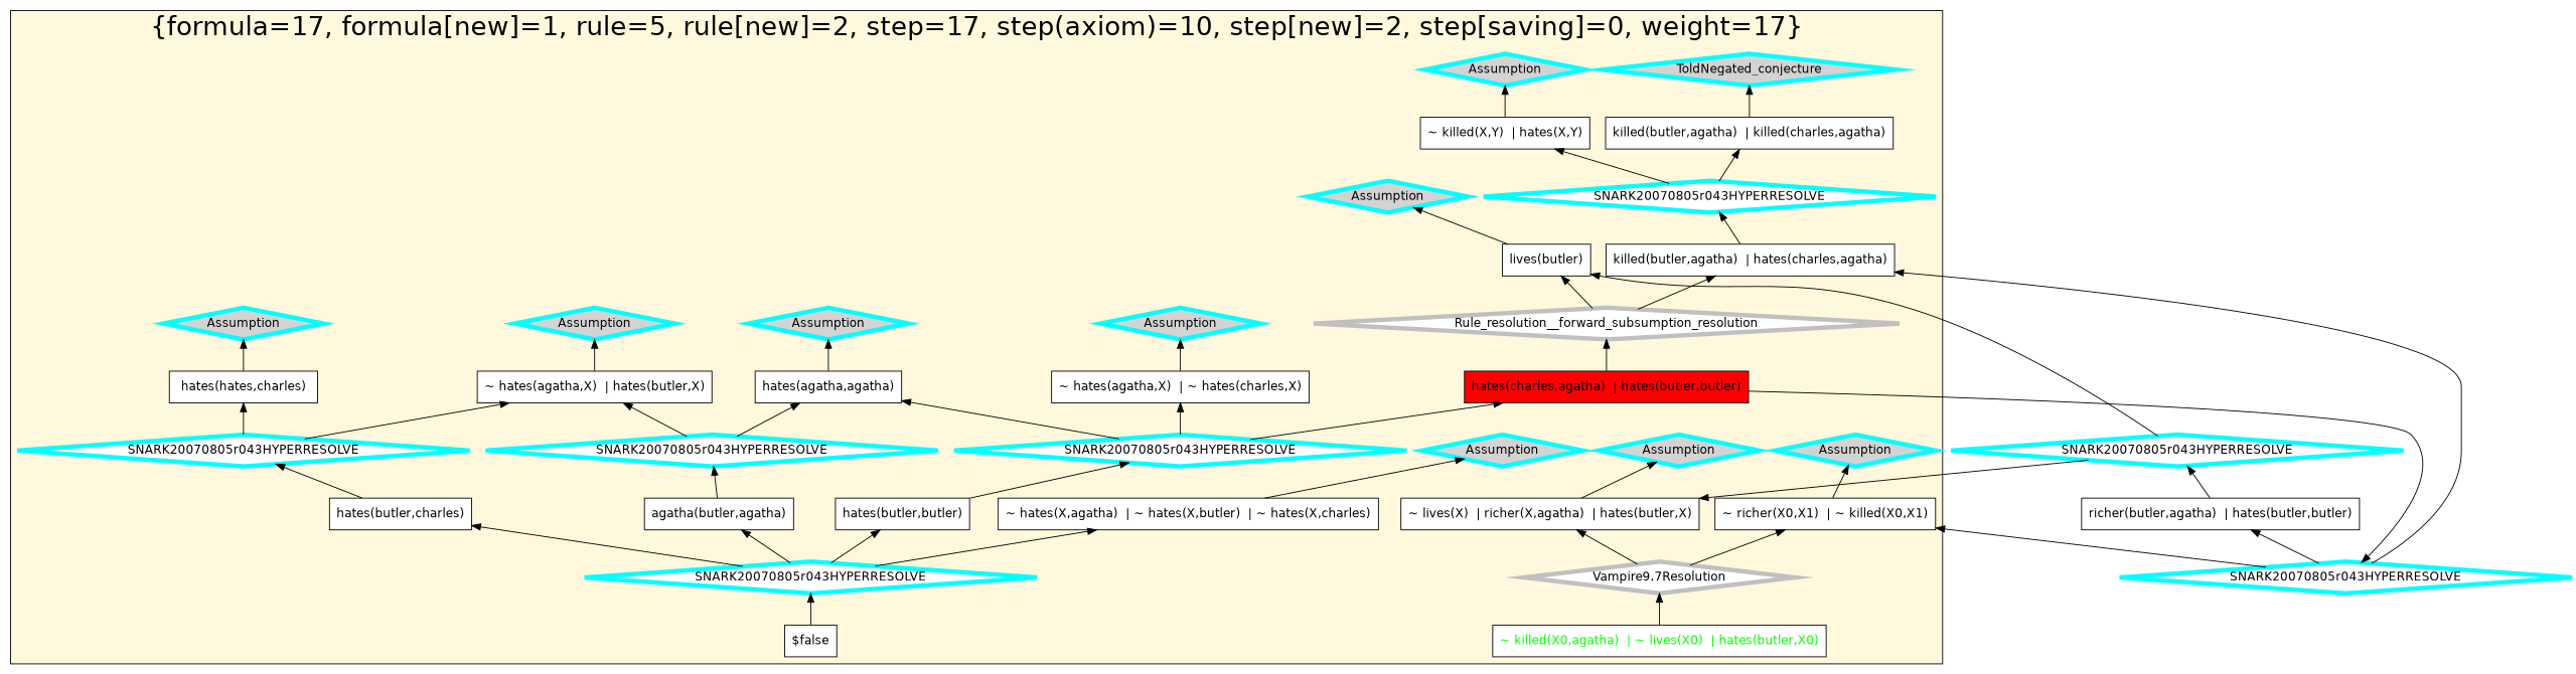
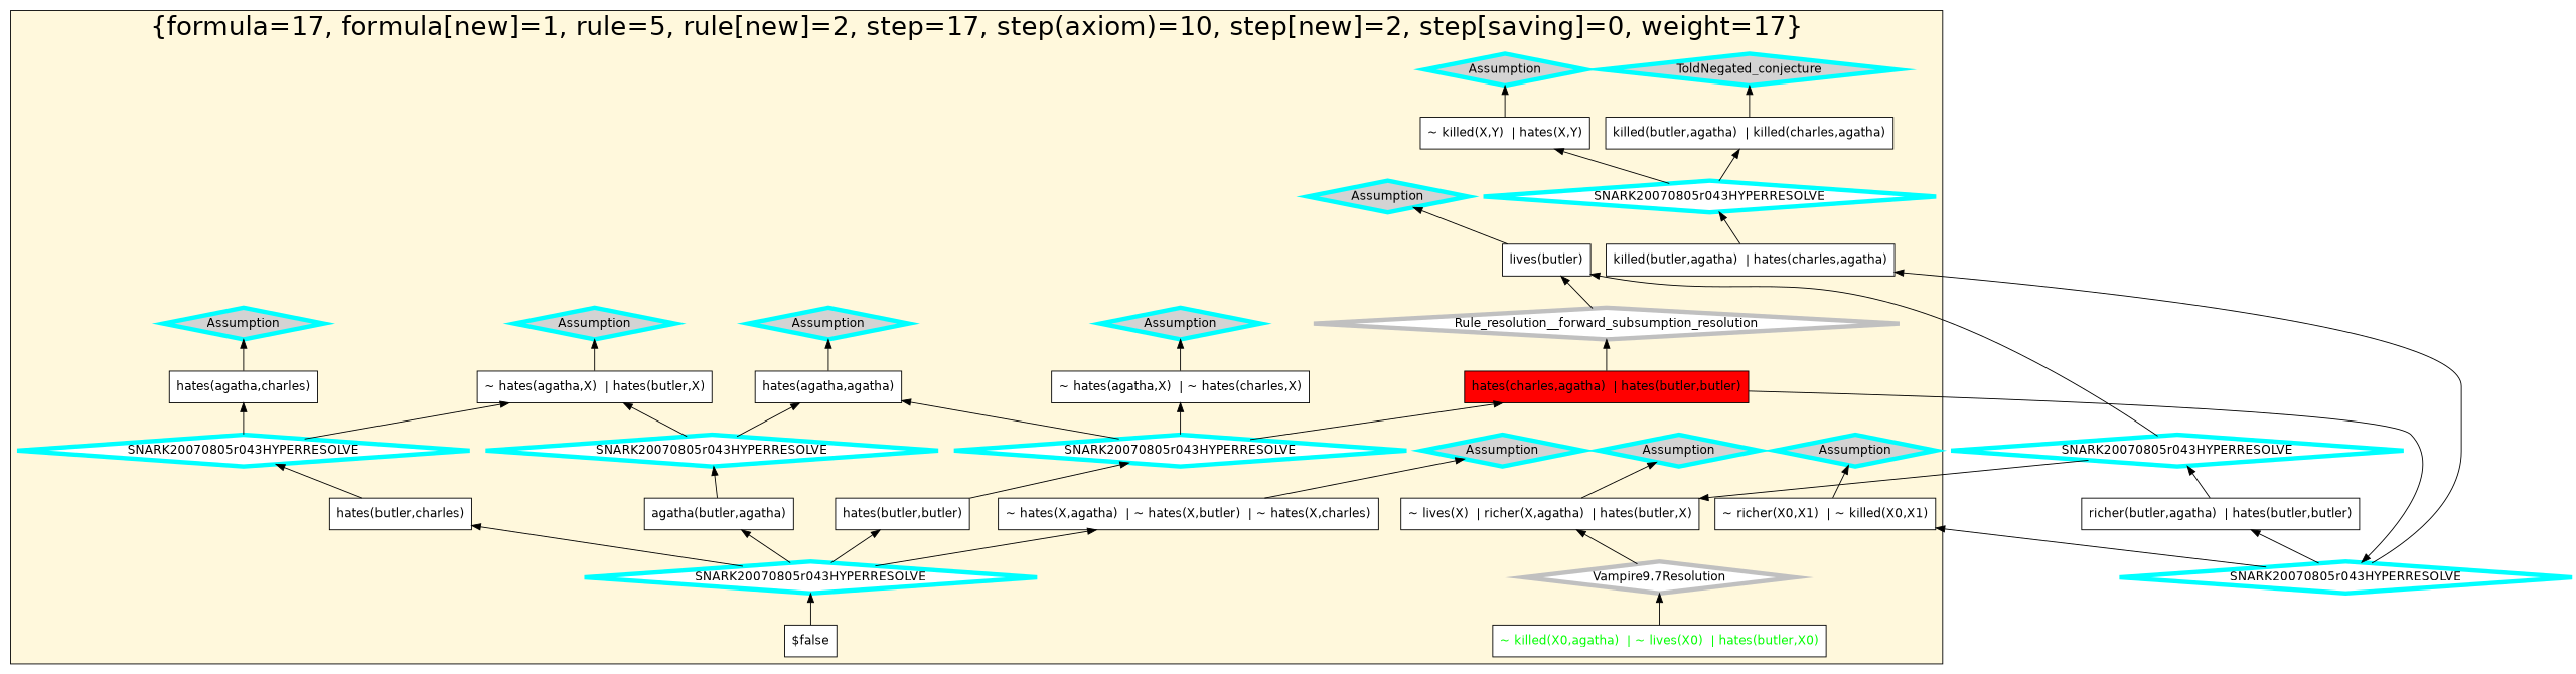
  digraph {
    fontname="DejaVu Sans"
    rankdir=BT
    node [color=black fillcolor=white fontname="DejaVu Sans" shape=diamond style=filled penwidth=5]
    edge [fontname="DejaVu Sans"]
    n1 [label="killed(butler,agatha)  | hates(charles,agatha)" shape=box penwidth=""]
    n2 [label="~ hates(X,agatha)  | ~ hates(X,butler)  | ~ hates(X,charles)" shape=box penwidth=""]
    n3 [label="~ killed(X,Y)  | hates(X,Y)" shape=box penwidth=""]
-   n4 [label="hates(hates,charles)" shape=box penwidth=""]
+   n4 [label="hates(agatha,charles)" shape=box penwidth=""]
    n5 [fillcolor=red label="hates(charles,agatha)  | hates(butler,butler)" shape=box penwidth=""]
    n6 [label="~ lives(X)  | richer(X,agatha)  | hates(butler,X)" shape=box penwidth=""]
    n7 [label="~ hates(agatha,X)  | ~ hates(charles,X)" shape=box penwidth=""]
    n8 [label="~ richer(X0,X1)  | ~ killed(X0,X1)" shape=box penwidth=""]
    n9 [label="$false" shape=box penwidth=""]
    n10 [label="hates(butler,charles)" shape=box penwidth=""]
    n11 [label="lives(butler)" shape=box penwidth=""]
    n12 [label="agatha(butler,agatha)" shape=box penwidth=""]
    n13 [label="hates(butler,butler)" shape=box penwidth=""]
    n14 [label="~ hates(agatha,X)  | hates(butler,X)" shape=box penwidth=""]
    n15 [label="hates(agatha,agatha)" shape=box penwidth=""]
    n16 [fontcolor=green label="~ killed(X0,agatha)  | ~ lives(X0)  | hates(butler,X0)" shape=box penwidth=""]
    n17 [label="killed(butler,agatha)  | killed(charles,agatha)" shape=box penwidth=""]
    n18 [color=cyan fillcolor=lightgrey label=Assumption]
    n19 [color=cyan fillcolor=lightgrey label=Assumption]
    n20 [color=cyan fillcolor=lightgrey label=Assumption]
    n21 [color=cyan label=SNARK20070805r043HYPERRESOLVE]
    n22 [color=cyan label=SNARK20070805r043HYPERRESOLVE]
    n23 [color=cyan label=SNARK20070805r043HYPERRESOLVE]
    n24 [color=grey label=Rule_resolution__forward_subsumption_resolution]
    n25 [color=grey label="Vampire9.7Resolution"]
    n26 [color=cyan fillcolor=lightgrey label=Assumption]
    n27 [color=cyan fillcolor=lightgrey label=Assumption]
    n28 [color=cyan fillcolor=lightgrey label=Assumption]
    n29 [color=cyan fillcolor=lightgrey label=Assumption]
    n30 [color=cyan label=SNARK20070805r043HYPERRESOLVE]
    n31 [color=cyan fillcolor=lightgrey label=Assumption]
    n32 [color=cyan label=SNARK20070805r043HYPERRESOLVE]
    n33 [color=cyan fillcolor=lightgrey label=Assumption]
    n34 [color=cyan fillcolor=lightgrey label=ToldNegated_conjecture]
    n35 [color=cyan label=SNARK20070805r043HYPERRESOLVE]
    n36 [label="richer(butler,agatha)  | hates(butler,butler)" shape=box penwidth=""]
    n37 [color=cyan label=SNARK20070805r043HYPERRESOLVE]
    subgraph cluster_1 {
      fillcolor=cornsilk
      fontsize=30
      label="{formula=17, formula[new]=1, rule=5, rule[new]=2, step=17, step(axiom)=10, step[new]=2, step[saving]=0, weight=17}"
      labelloc=b
      style=filled
      n1
      n2
      n3
      n4
      n5
      n6
      n7
      n8
      n9
      n10
      n11
      n12
      n13
      n14
      n15
      n16
      n17
      n18
      n19
      n20
      n21
      n22
      n23
      n24
      n25
      n26
      n27
      n28
      n29
      n30
      n31
      n32
      n33
      n34
    }
    n1 -> n30
    n2 -> n19
    n3 -> n31
    n4 -> n28
    n5 -> n24
    n5 -> n35
    n6 -> n33
    n7 -> n18
    n8 -> n20
    n9 -> n32
    n10 -> n21
    n11 -> n29
    n12 -> n23
    n13 -> n22
    n14 -> n27
    n15 -> n26
    n16 -> n25
    n17 -> n34
    n21 -> n4
    n21 -> n14
    n22 -> n5
    n22 -> n7
    n22 -> n15
    n23 -> n14
    n23 -> n15
-   n24 -> n1
    n24 -> n11
    n25 -> n6
-   n25 -> n8
    n30 -> n3
    n30 -> n17
    n32 -> n2
    n32 -> n10
    n32 -> n12
    n32 -> n13
    n35 -> n1
    n35 -> n8
    n35 -> n36
    n36 -> n37
    n37 -> n6
    n37 -> n11
  }
